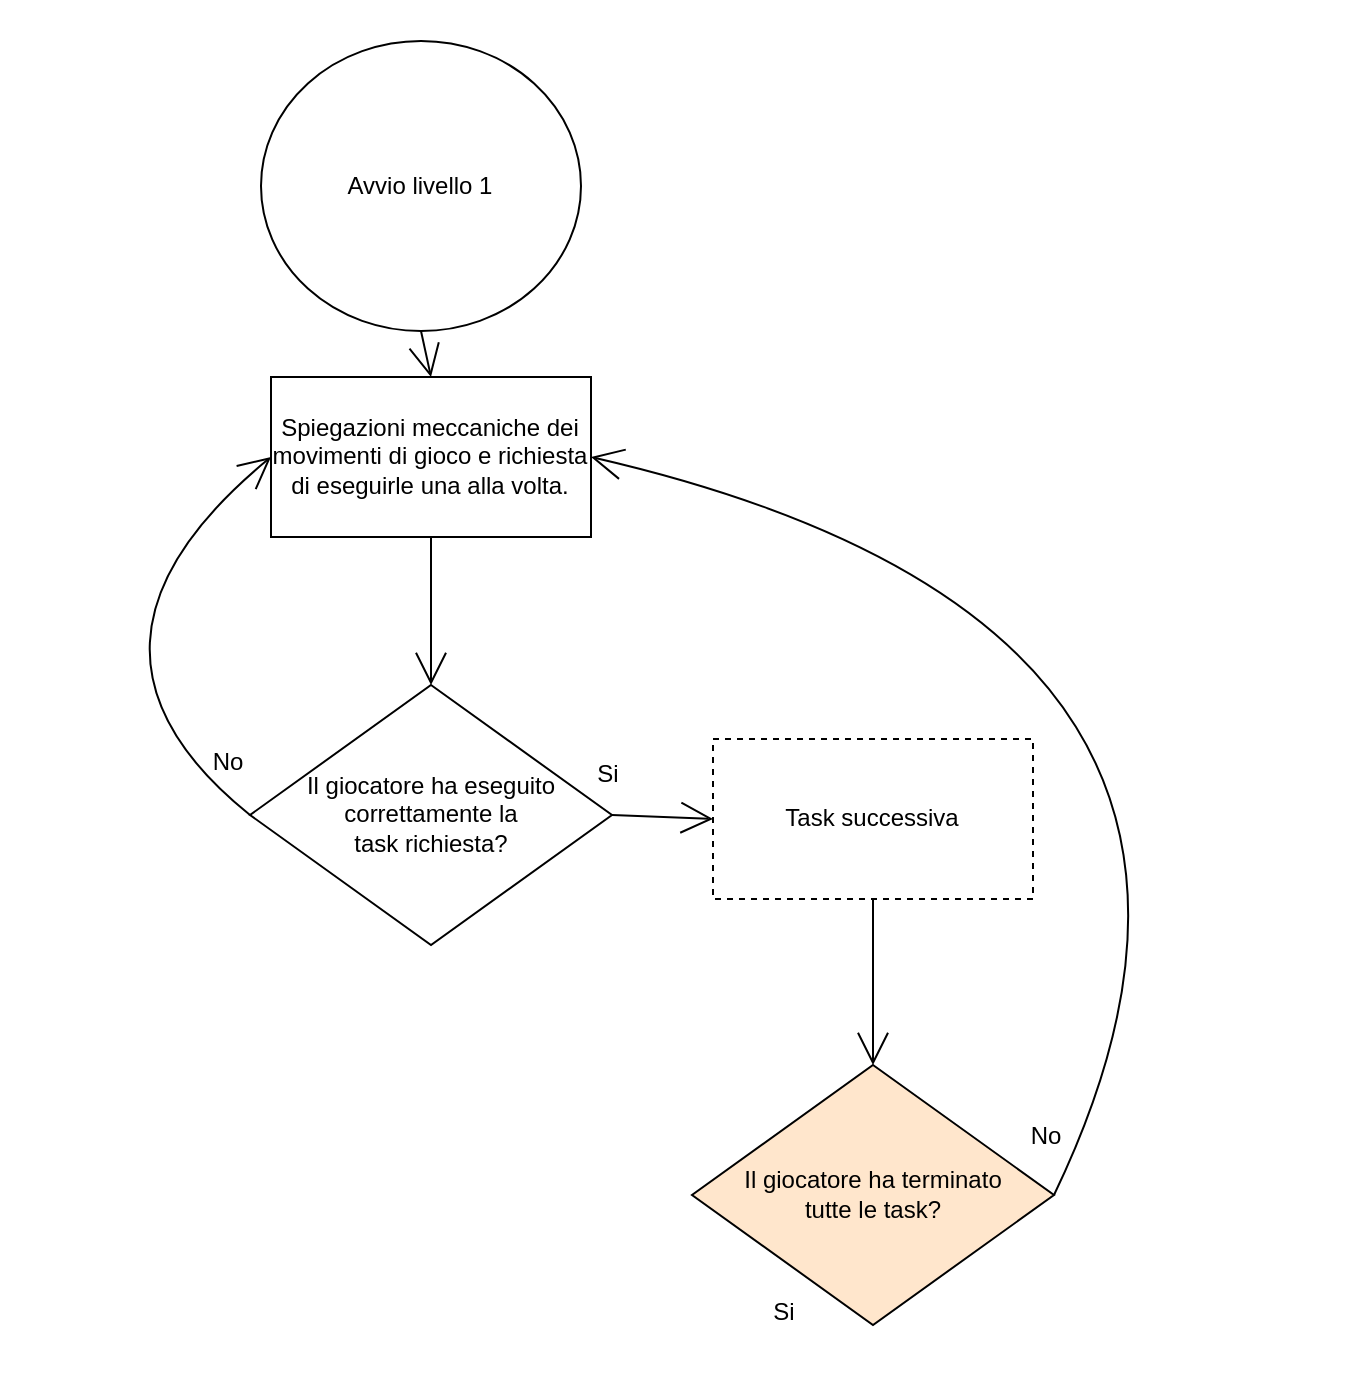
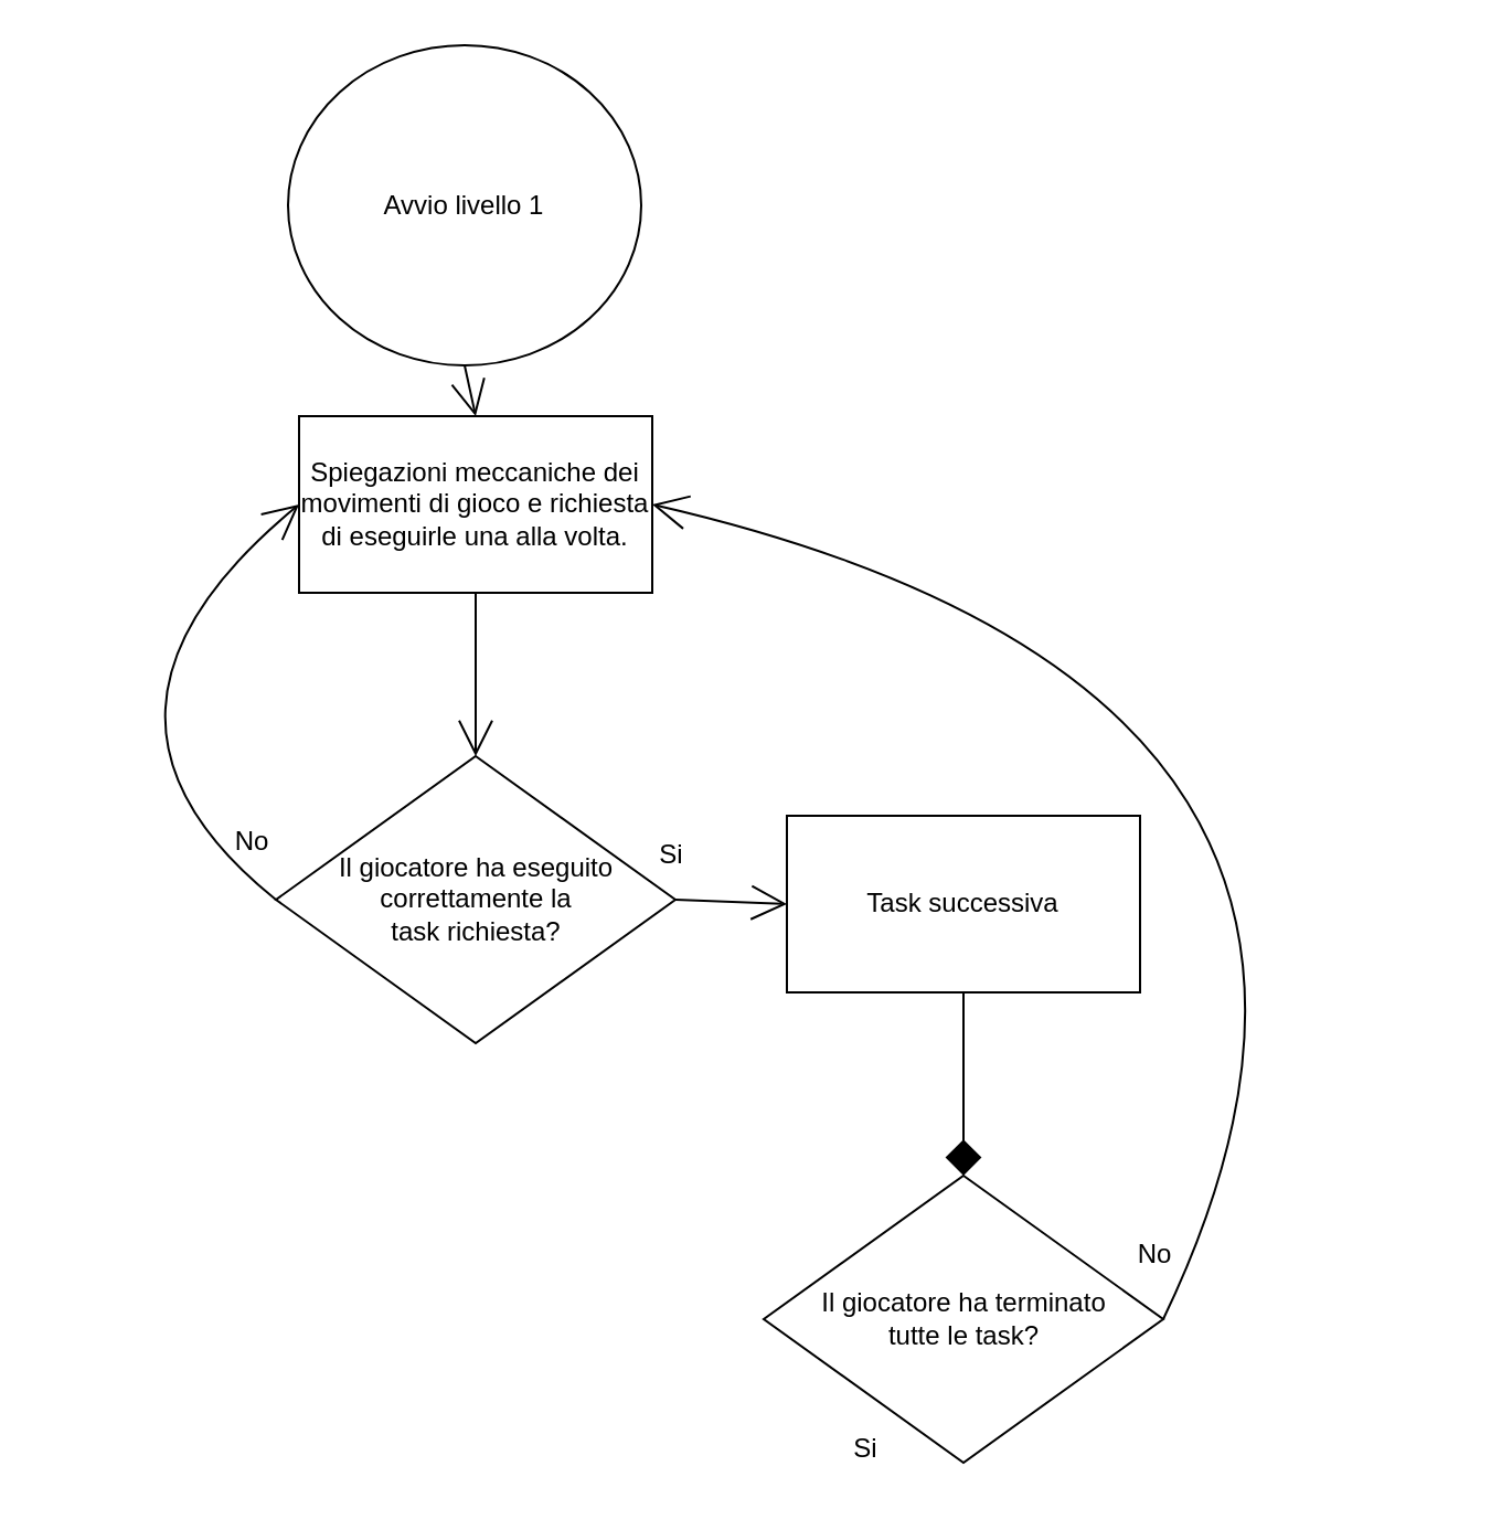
  <mxCell id="0" />
  <mxCell id="1" parent="0" />
  <mxCell id="2" value="" style="edgeStyle=none;curved=1;rounded=0;orthogonalLoop=1;jettySize=auto;html=1;endArrow=open;startSize=14;endSize=14;sourcePerimeterSpacing=8;targetPerimeterSpacing=8;entryX=0.5;entryY=0;entryDx=0;entryDy=0;exitX=0.5;exitY=1;exitDx=0;exitDy=0;" parent="1" source="3" target="4" edge="1"><mxGeometry relative="1" as="geometry"><mxPoint x="210" y="188" as="targetPoint" /></mxGeometry></mxCell>
  <mxCell id="3" value="Avvio livello 1" style="ellipse;whiteSpace=wrap;html=1;hachureGap=4;" parent="1" vertex="1"><mxGeometry x="130" y="20" width="160" height="145" as="geometry" /></mxCell>
  <mxCell id="4" value="Spiegazioni meccaniche dei movimenti di gioco e richiesta di eseguirle una alla volta." style="rounded=0;whiteSpace=wrap;html=1;hachureGap=4;fontSize=12;" parent="1" vertex="1"><mxGeometry x="135" y="188" width="160" height="80" as="geometry" /></mxCell>
  <mxCell id="5" value="Il giocatore ha eseguito correttamente la &lt;br&gt;task richiesta?" style="rhombus;whiteSpace=wrap;html=1;hachureGap=4;fontSize=12;" parent="1" vertex="1"><mxGeometry x="124.5" y="342" width="181" height="130" as="geometry" /></mxCell>
  <mxCell id="6" value="" style="edgeStyle=none;orthogonalLoop=1;jettySize=auto;html=1;rounded=0;fontSize=12;endArrow=open;startSize=14;endSize=14;sourcePerimeterSpacing=8;targetPerimeterSpacing=8;curved=1;exitX=0.5;exitY=1;exitDx=0;exitDy=0;entryX=0.5;entryY=0;entryDx=0;entryDy=0;" parent="1" source="4" target="5" edge="1"><mxGeometry width="120" relative="1" as="geometry"><mxPoint x="366" y="112" as="sourcePoint" /><mxPoint x="486" y="112" as="targetPoint" /><Array as="points" /></mxGeometry></mxCell>
  <mxCell id="7" value="" style="edgeStyle=none;orthogonalLoop=1;jettySize=auto;html=1;rounded=0;fontSize=12;endArrow=open;startSize=14;endSize=14;sourcePerimeterSpacing=8;targetPerimeterSpacing=8;curved=1;exitX=1;exitY=0.5;exitDx=0;exitDy=0;entryX=0;entryY=0.5;entryDx=0;entryDy=0;" parent="1" source="5" target="10" edge="1"><mxGeometry width="120" relative="1" as="geometry"><mxPoint x="366" y="112" as="sourcePoint" /><mxPoint x="400" y="409" as="targetPoint" /><Array as="points" /></mxGeometry></mxCell>
  <mxCell id="8" value="Si" style="text;strokeColor=none;fillColor=none;html=1;align=center;verticalAlign=middle;whiteSpace=wrap;rounded=0;hachureGap=4;fontSize=12;" parent="1" vertex="1"><mxGeometry x="274" y="372" width="60" height="30" as="geometry" /></mxCell>
  <mxCell id="9" value="No" style="text;strokeColor=none;fillColor=none;html=1;align=center;verticalAlign=middle;whiteSpace=wrap;rounded=0;hachureGap=4;fontSize=12;" parent="1" vertex="1"><mxGeometry x="84" y="366" width="60" height="30" as="geometry" /></mxCell>
- <mxCell id="10" value="Task successiva" style="rounded=0;whiteSpace=wrap;html=1;hachureGap=4;fontSize=12;dashed=1;" parent="1" vertex="1"><mxGeometry x="356" y="369" width="160" height="80" as="geometry" /></mxCell>
- <mxCell id="11" value="Il giocatore ha terminato&lt;br&gt;tutte le task?" style="rhombus;whiteSpace=wrap;html=1;hachureGap=4;fontSize=12;fillColor=#ffe6cc;" parent="1" vertex="1"><mxGeometry x="345.5" y="532" width="181" height="130" as="geometry" /></mxCell>
- <mxCell id="12" value="" style="edgeStyle=none;orthogonalLoop=1;jettySize=auto;html=1;rounded=0;fontSize=12;endArrow=open;startSize=14;endSize=14;sourcePerimeterSpacing=8;targetPerimeterSpacing=8;curved=1;exitX=0.5;exitY=1;exitDx=0;exitDy=0;entryX=0.5;entryY=0;entryDx=0;entryDy=0;" parent="1" source="10" target="11" edge="1"><mxGeometry width="120" relative="1" as="geometry"><mxPoint x="504" y="237" as="sourcePoint" /><mxPoint x="624" y="237" as="targetPoint" /><Array as="points" /></mxGeometry></mxCell>
+ <mxCell id="10" value="Task successiva" style="rounded=0;whiteSpace=wrap;html=1;hachureGap=4;fontSize=12;" parent="1" vertex="1"><mxGeometry x="356" y="369" width="160" height="80" as="geometry" /></mxCell>
+ <mxCell id="11" value="Il giocatore ha terminato&lt;br&gt;tutte le task?" style="rhombus;whiteSpace=wrap;html=1;hachureGap=4;fontSize=12;" parent="1" vertex="1"><mxGeometry x="345.5" y="532" width="181" height="130" as="geometry" /></mxCell>
+ <mxCell id="12" value="" style="edgeStyle=none;orthogonalLoop=1;jettySize=auto;html=1;rounded=0;fontSize=12;endArrow=diamond;startSize=14;endSize=14;sourcePerimeterSpacing=8;targetPerimeterSpacing=8;curved=1;exitX=0.5;exitY=1;exitDx=0;exitDy=0;entryX=0.5;entryY=0;entryDx=0;entryDy=0;" parent="1" source="10" target="11" edge="1"><mxGeometry width="120" relative="1" as="geometry"><mxPoint x="504" y="237" as="sourcePoint" /><mxPoint x="624" y="237" as="targetPoint" /><Array as="points" /></mxGeometry></mxCell>
  <mxCell id="13" value="No" style="text;strokeColor=none;fillColor=none;html=1;align=center;verticalAlign=middle;whiteSpace=wrap;rounded=0;hachureGap=4;fontSize=12;" parent="1" vertex="1"><mxGeometry x="493" y="553" width="60" height="30" as="geometry" /></mxCell>
  <mxCell id="14" value="" style="edgeStyle=none;orthogonalLoop=1;jettySize=auto;html=1;rounded=0;fontSize=12;endArrow=open;startSize=14;endSize=14;sourcePerimeterSpacing=8;targetPerimeterSpacing=8;curved=1;exitX=1;exitY=0.5;exitDx=0;exitDy=0;entryX=1;entryY=0.5;entryDx=0;entryDy=0;" parent="1" source="11" target="4" edge="1"><mxGeometry width="120" relative="1" as="geometry"><mxPoint x="230" y="409" as="sourcePoint" /><mxPoint x="350" y="409" as="targetPoint" /><Array as="points"><mxPoint x="663" y="313" /></Array></mxGeometry></mxCell>
  <mxCell id="15" value="" style="edgeStyle=none;orthogonalLoop=1;jettySize=auto;html=1;rounded=0;fontSize=12;endArrow=open;startSize=14;endSize=14;sourcePerimeterSpacing=8;targetPerimeterSpacing=8;curved=1;exitX=0;exitY=0.5;exitDx=0;exitDy=0;entryX=0;entryY=0.5;entryDx=0;entryDy=0;" parent="1" source="5" target="4" edge="1"><mxGeometry width="120" relative="1" as="geometry"><mxPoint x="230" y="409" as="sourcePoint" /><mxPoint x="350" y="409" as="targetPoint" /><Array as="points"><mxPoint x="20" y="323" /></Array></mxGeometry></mxCell>
  <mxCell id="16" value="Si" style="text;strokeColor=none;fillColor=none;html=1;align=center;verticalAlign=middle;whiteSpace=wrap;rounded=0;hachureGap=4;fontSize=12;" parent="1" vertex="1"><mxGeometry x="362" y="641" width="60" height="30" as="geometry" /></mxCell>
